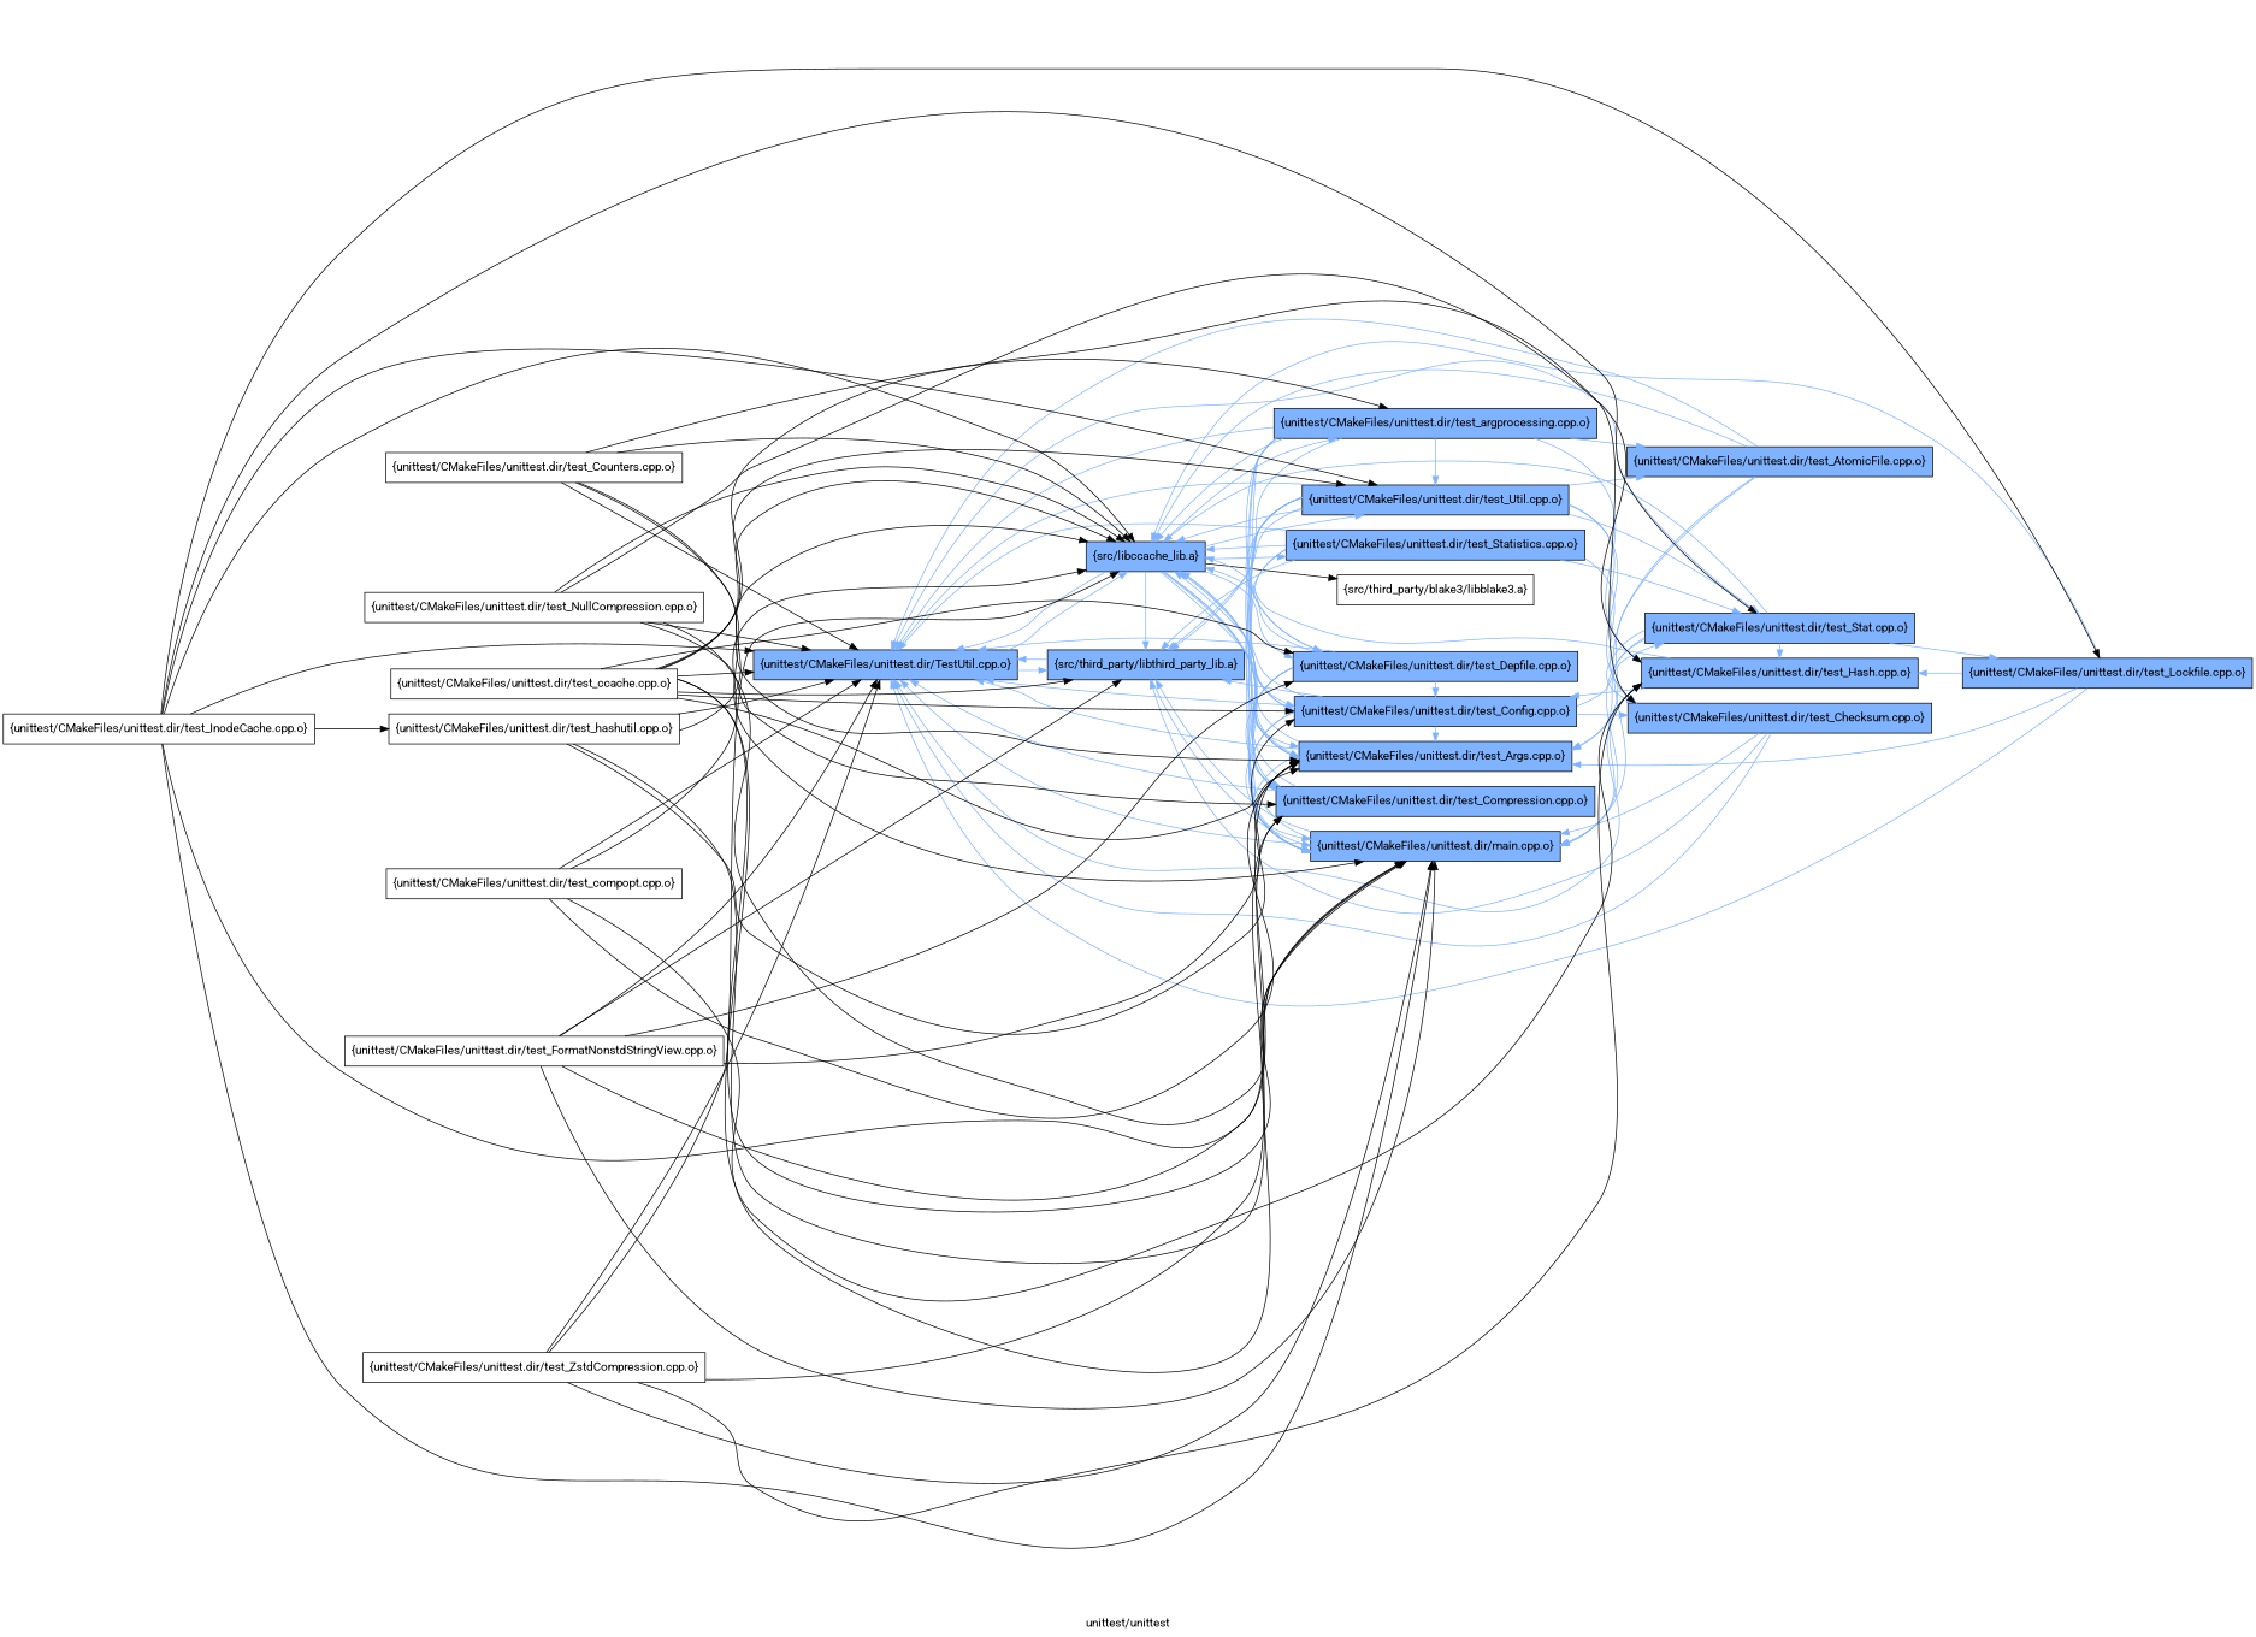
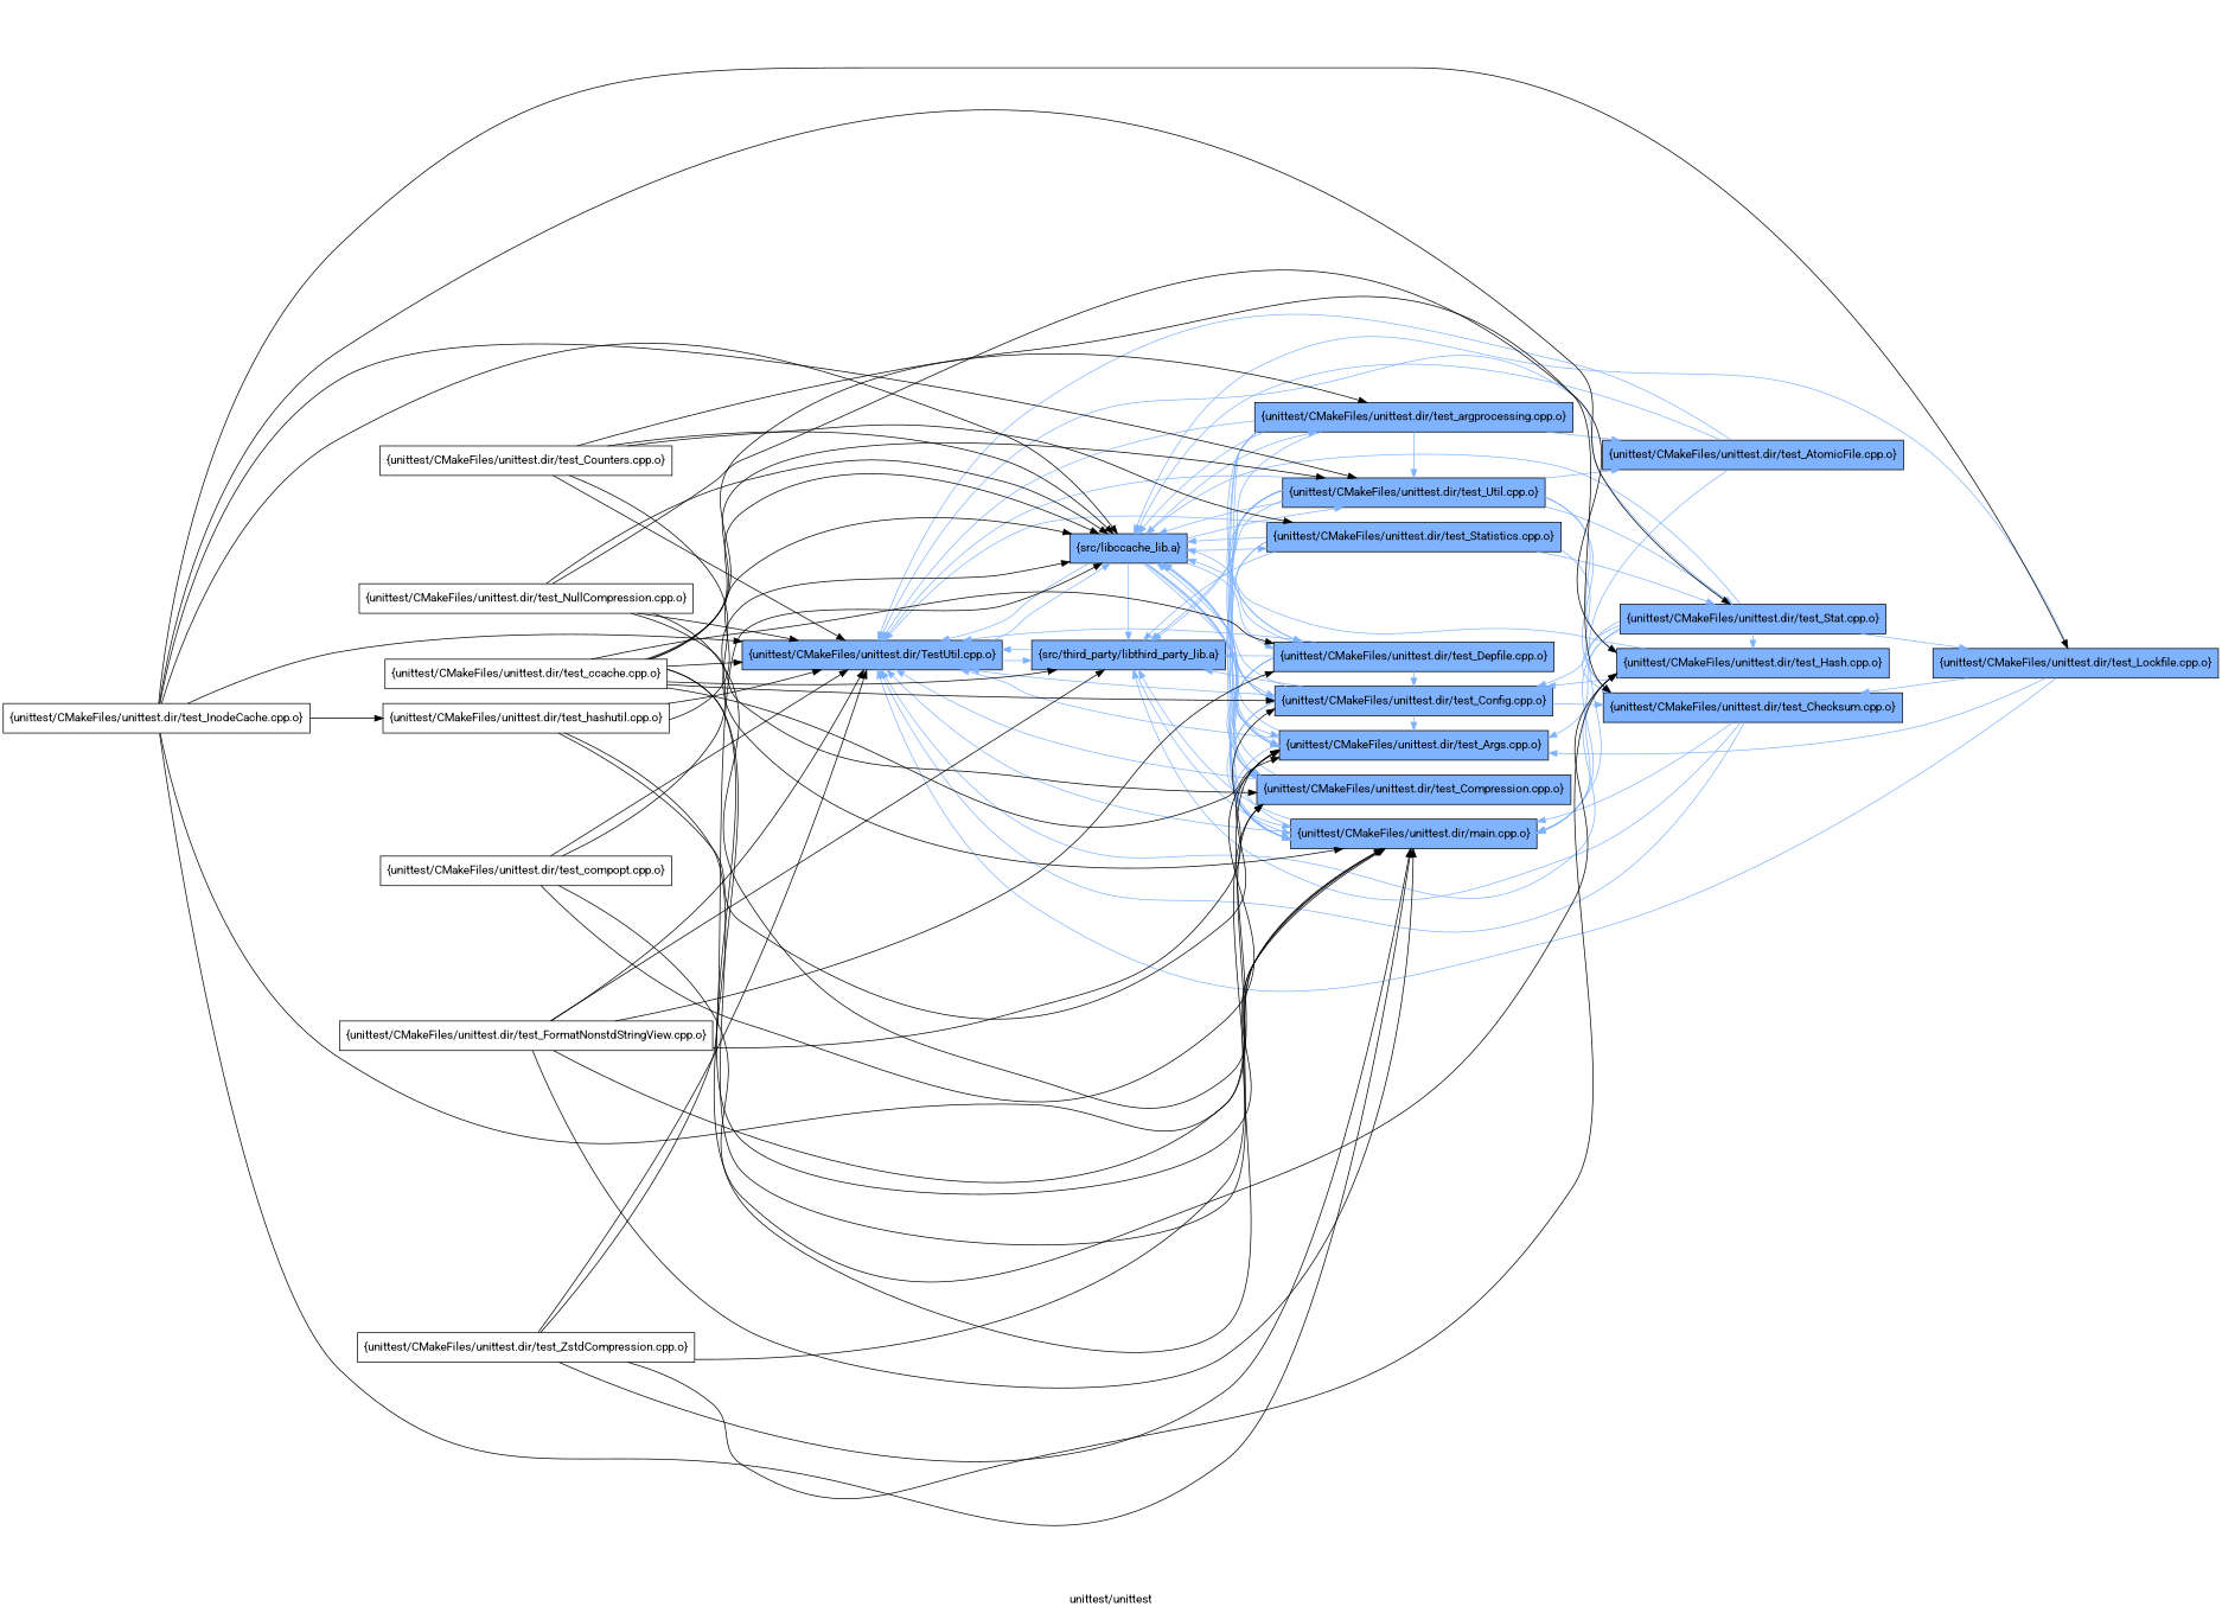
  digraph {
    fontname=Roboto
    label="unittest/unittest"
    rankdir=LR
    node [fillcolor="0.600000 0.5 1" fontname=Roboto group=1 shape=box style=filled]
    edge [color="0.600000 0.5 1" fontname=Roboto]
    n1 [label="{unittest/CMakeFiles/unittest.dir/TestUtil.cpp.o}"]
    n2 [label="{src/libccache_lib.a}"]
    n3 [label="{src/third_party/libthird_party_lib.a}"]
    n4 [label="{unittest/CMakeFiles/unittest.dir/test_Args.cpp.o}"]
    n5 [label="{unittest/CMakeFiles/unittest.dir/test_Config.cpp.o}"]
    n6 [label="{unittest/CMakeFiles/unittest.dir/main.cpp.o}"]
    n7 [label="{unittest/CMakeFiles/unittest.dir/test_Compression.cpp.o}"]
    n8 [label="{unittest/CMakeFiles/unittest.dir/test_Depfile.cpp.o}"]
-   n9 [group=0 label="{src/third_party/blake3/libblake3.a}" fillcolor="" style=""]
    n10 [label="{unittest/CMakeFiles/unittest.dir/test_Statistics.cpp.o}"]
    n11 [label="{unittest/CMakeFiles/unittest.dir/test_Util.cpp.o}"]
    n12 [label="{unittest/CMakeFiles/unittest.dir/test_argprocessing.cpp.o}"]
    n13 [label="{unittest/CMakeFiles/unittest.dir/test_Checksum.cpp.o}"]
    n14 [label="{unittest/CMakeFiles/unittest.dir/test_Stat.cpp.o}"]
    n15 [label="{unittest/CMakeFiles/unittest.dir/test_AtomicFile.cpp.o}"]
    n16 [label="{unittest/CMakeFiles/unittest.dir/test_Hash.cpp.o}"]
    n17 [label="{unittest/CMakeFiles/unittest.dir/test_Lockfile.cpp.o}"]
    n18 [group=0 label="{unittest/CMakeFiles/unittest.dir/test_Counters.cpp.o}" fillcolor="" style=""]
    n19 [group=0 label="{unittest/CMakeFiles/unittest.dir/test_FormatNonstdStringView.cpp.o}" fillcolor="" style=""]
    n20 [group=0 label="{unittest/CMakeFiles/unittest.dir/test_NullCompression.cpp.o}" fillcolor="" style=""]
    n21 [group=0 label="{unittest/CMakeFiles/unittest.dir/test_ZstdCompression.cpp.o}" fillcolor="" style=""]
    n22 [group=0 label="{unittest/CMakeFiles/unittest.dir/test_ccache.cpp.o}" fillcolor="" style=""]
    n23 [group=0 label="{unittest/CMakeFiles/unittest.dir/test_compopt.cpp.o}" fillcolor="" style=""]
    n24 [group=0 label="{unittest/CMakeFiles/unittest.dir/test_hashutil.cpp.o}" fillcolor="" style=""]
    n25 [group=0 label="{unittest/CMakeFiles/unittest.dir/test_InodeCache.cpp.o}" fillcolor="" style=""]
    subgraph sub_1 {
      rank=same
      n1
    }
    subgraph sub_2 {
      rank=same
      n2
      n3
    }
    subgraph sub_3 {
      rank=same
      n4
      n5
      n6
      n7
      n8
-     n9
      n10
      n11
      n12
    }
    subgraph sub_4 {
      rank=same
      n13
      n14
      n15
      n16
    }
    n1 -> n2
    n1 -> n3
    n2 -> n1
    n2 -> n3
    n2 -> n4
    n2 -> n5
    n2 -> n6
    n2 -> n7
    n2 -> n8
-   n2 -> n9 [color=""]
    n2 -> n10
    n2 -> n11
    n2 -> n12
    n3 -> n1
    n3 -> n6
    n4 -> n1
    n4 -> n2
    n4 -> n6
    n5 -> n1
    n5 -> n2
    n5 -> n3
    n5 -> n4
    n5 -> n6
    n5 -> n7
    n5 -> n13
    n6 -> n1
    n6 -> n2
    n6 -> n3
    n7 -> n1
    n7 -> n2
    n8 -> n1
    n8 -> n2
+   n8 -> n3
    n8 -> n4
    n8 -> n5
    n8 -> n6
    n8 -> n7
    n10 -> n1
    n10 -> n2
    n10 -> n3
    n10 -> n4
    n10 -> n6
    n10 -> n13
    n10 -> n14
    n11 -> n1
    n11 -> n2
    n11 -> n3
    n11 -> n4
    n11 -> n5
    n11 -> n6
    n11 -> n7
    n11 -> n8
    n11 -> n13
    n11 -> n14
    n11 -> n15
    n11 -> n16
    n12 -> n1
    n12 -> n2
    n12 -> n3
    n12 -> n4
    n12 -> n5
    n12 -> n6
    n12 -> n8
    n12 -> n11
    n12 -> n15
-   n12 -> n16
    n13 -> n1
    n13 -> n3
    n13 -> n6
    n14 -> n1
    n14 -> n2
    n14 -> n4
-   n5 -> n14
+   n14 -> n5
    n14 -> n6
    n14 -> n13
    n14 -> n16
    n14 -> n17
    n15 -> n1
    n15 -> n2
-   n15 -> n4
    n15 -> n6
    n16 -> n1
    n16 -> n2
    n16 -> n5
    n16 -> n6
    n17 -> n1
    n17 -> n2
    n17 -> n4
-   n17 -> n16
+   n17 -> n13
    n18 -> n1 [color=""]
    n18 -> n2 [color=""]
-   n18 -> n4 [color=""]
+   n18 -> n10 [color=""]
    n18 -> n6 [color=""]
    n18 -> n13 [color=""]
    n19 -> n1 [color=""]
    n19 -> n3 [color=""]
    n19 -> n5 [color=""]
    n19 -> n6 [color=""]
    n19 -> n7 [color=""]
    n19 -> n8 [color=""]
    n20 -> n1 [color=""]
    n20 -> n2 [color=""]
    n20 -> n6 [color=""]
    n20 -> n7 [color=""]
    n20 -> n16 [color=""]
    n21 -> n1 [color=""]
    n21 -> n2 [color=""]
    n21 -> n6 [color=""]
    n21 -> n7 [color=""]
    n21 -> n16 [color=""]
    n22 -> n1 [color=""]
    n22 -> n2 [color=""]
    n22 -> n3 [color=""]
    n22 -> n4 [color=""]
    n22 -> n5 [color=""]
    n22 -> n6 [color=""]
    n22 -> n8 [color=""]
    n22 -> n11 [color=""]
    n22 -> n12 [color=""]
    n22 -> n16 [color=""]
    n23 -> n1 [color=""]
    n23 -> n2 [color=""]
    n23 -> n4 [color=""]
    n23 -> n6 [color=""]
    n24 -> n1 [color=""]
    n24 -> n2 [color=""]
    n24 -> n4 [color=""]
    n24 -> n6 [color=""]
    n25 -> n1 [color=""]
    n25 -> n2 [color=""]
    n25 -> n4 [color=""]
    n25 -> n6 [color=""]
    n25 -> n11 [color=""]
    n25 -> n14 [color=""]
    n25 -> n17 [color=""]
    n25 -> n24 [color=""]
  }
